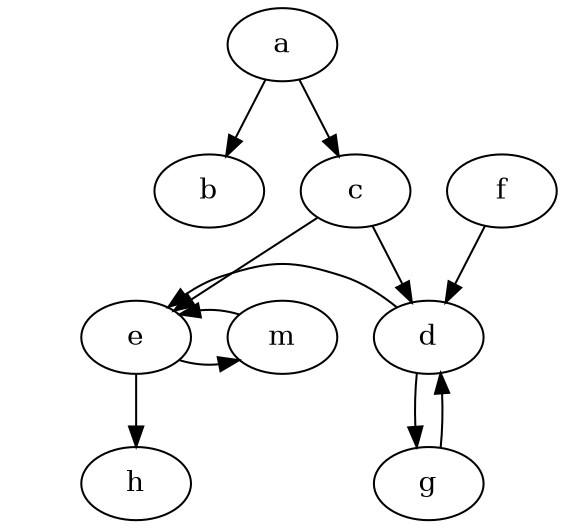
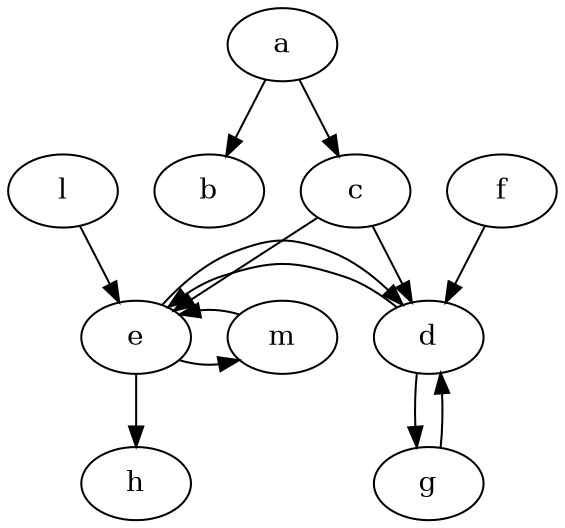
  strict digraph {
    fontname="DejaVu Serif"
    node [fontname="DejaVu Serif"]
    edge [fontname="DejaVu Serif"]
    d
    e
    m
    g
    h
    a
    b
    c
    f
+   l
    subgraph sub_1 {
      rank=same
      d
      e
      m
    }
    d -> e
    d -> g
+   e -> d
    e -> m
    e -> h
    m -> e
    g -> d
    a -> b
    a -> c
    c -> d
    c -> e
    f -> d
+   l -> e
  }
